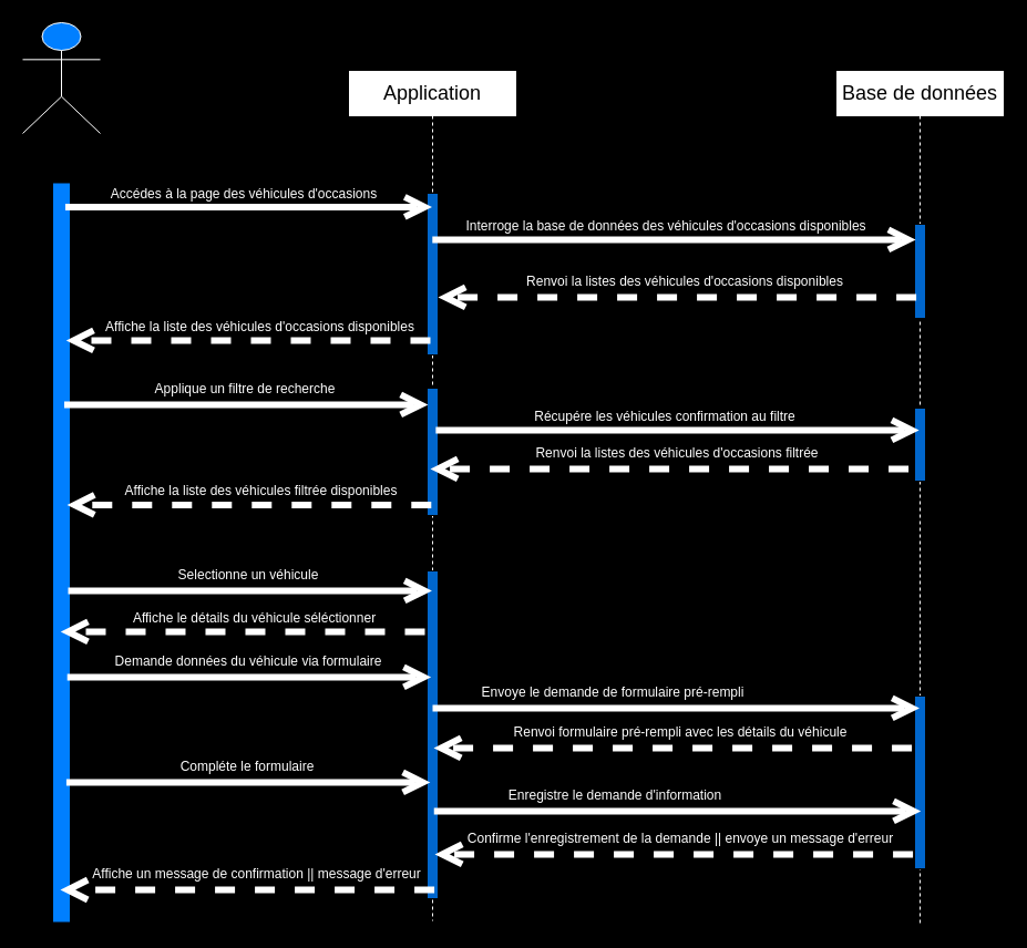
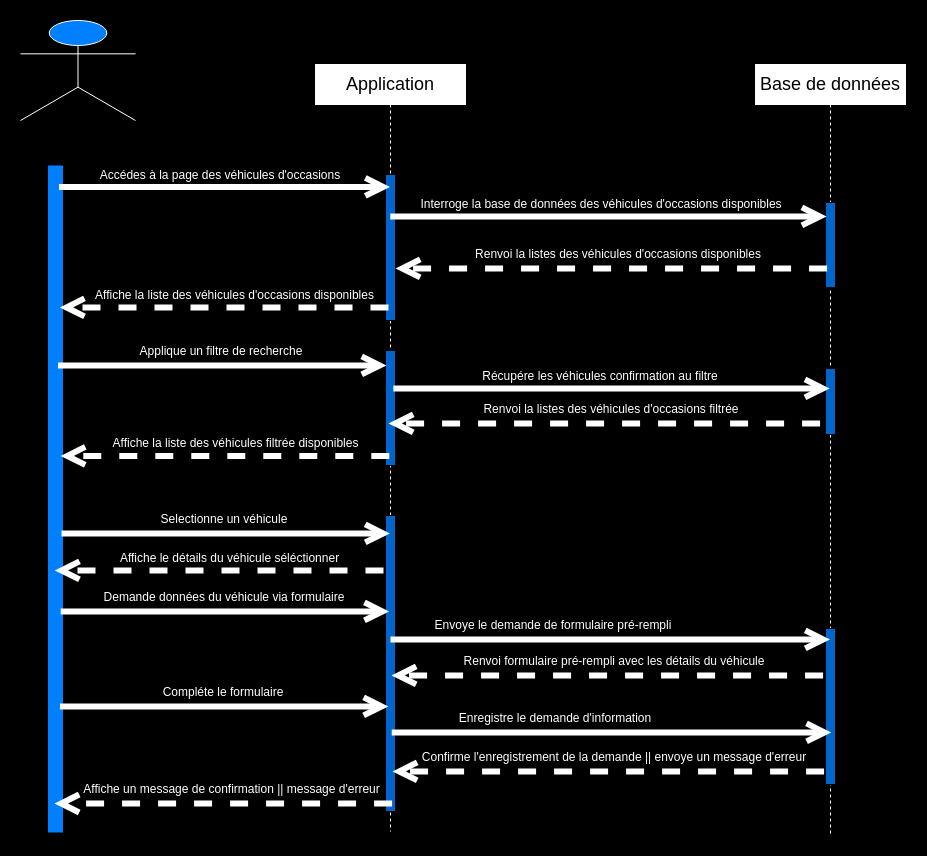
  <mxCell id="0" />
  <mxCell id="1" parent="0" />
- <mxCell id="2" value="Visiteur" style="shape=umlActor;verticalLabelPosition=bottom;verticalAlign=top;html=1;strokeColor=#FFFFFF;fillColor=#007FFF;fontSize=18;" parent="1" vertex="1"><mxGeometry x="20" y="20" width="70" height="100" as="geometry" /></mxCell>
+ <mxCell id="2" value="Visiteur" style="shape=umlActor;verticalLabelPosition=bottom;verticalAlign=top;html=1;strokeColor=#FFFFFF;fillColor=#007FFF;fontSize=18;" parent="1" vertex="1"><mxGeometry x="20" y="20" width="115" height="100" as="geometry" /></mxCell>
  <mxCell id="3" value="" style="html=1;points=[];perimeter=orthogonalPerimeter;fillColor=strokeColor;strokeColor=#007FFF;strokeWidth=10;" parent="1" vertex="1"><mxGeometry x="52.5" y="170" width="5" height="657" as="geometry" /></mxCell>
  <mxCell id="4" value="&lt;font style=&quot;font-size: 18px;&quot;&gt;Application&lt;/font&gt;" style="shape=umlLifeline;perimeter=lifelinePerimeter;whiteSpace=wrap;html=1;container=1;collapsible=0;recursiveResize=0;outlineConnect=0;fontSize=18;strokeColor=#FFFFFF;" parent="1" vertex="1"><mxGeometry x="315" y="64" width="150" height="767" as="geometry" /></mxCell>
  <mxCell id="5" value="" style="html=1;points=[];perimeter=orthogonalPerimeter;fontSize=18;fillColor=#0066CC;" parent="4" vertex="1"><mxGeometry x="70" y="110" width="10" height="146" as="geometry" /></mxCell>
  <mxCell id="6" value="" style="html=1;points=[];perimeter=orthogonalPerimeter;fontSize=12;fontColor=#FFFFFF;fillColor=#0066CC;" parent="4" vertex="1"><mxGeometry x="70" y="286" width="10" height="115" as="geometry" /></mxCell>
  <mxCell id="7" value="" style="html=1;points=[];perimeter=orthogonalPerimeter;fontSize=12;fontColor=#FFFFFF;fillColor=#0066CC;" parent="4" vertex="1"><mxGeometry x="70" y="451" width="10" height="296" as="geometry" /></mxCell>
  <mxCell id="8" value="Base de données" style="shape=umlLifeline;perimeter=lifelinePerimeter;whiteSpace=wrap;html=1;container=1;collapsible=0;recursiveResize=0;outlineConnect=0;fontSize=18;strokeColor=#FFFFFF;" parent="1" vertex="1"><mxGeometry x="755" y="64" width="150" height="770" as="geometry" /></mxCell>
  <mxCell id="9" value="" style="html=1;points=[];perimeter=orthogonalPerimeter;fontSize=12;fontColor=#FFFFFF;fillColor=#0066CC;" parent="8" vertex="1"><mxGeometry x="70" y="138" width="10" height="85" as="geometry" /></mxCell>
  <mxCell id="10" value="" style="html=1;points=[];perimeter=orthogonalPerimeter;fontSize=12;fontColor=#FFFFFF;fillColor=#0066CC;" parent="8" vertex="1"><mxGeometry x="70" y="304" width="10" height="66" as="geometry" /></mxCell>
  <mxCell id="11" value="" style="html=1;points=[];perimeter=orthogonalPerimeter;fontSize=12;fontColor=#FFFFFF;fillColor=#0066CC;" parent="8" vertex="1"><mxGeometry x="70" y="564" width="10" height="156" as="geometry" /></mxCell>
  <mxCell id="12" value="" style="endArrow=open;endFill=1;endSize=12;html=1;strokeWidth=6;fontSize=18;exitX=1.196;exitY=0.025;exitDx=0;exitDy=0;exitPerimeter=0;fontColor=#FFFFFF;strokeColor=#FFFFFF;" parent="1" source="3" target="4" edge="1"><mxGeometry width="160" relative="1" as="geometry"><mxPoint x="310" y="380" as="sourcePoint" /><mxPoint x="470" y="380" as="targetPoint" /></mxGeometry></mxCell>
  <mxCell id="13" value="Accédes à la page des véhicules d'occasions" style="text;strokeColor=none;align=center;fillColor=none;html=1;verticalAlign=middle;whiteSpace=wrap;rounded=0;fontSize=12;fontColor=#FFFFFF;" parent="1" vertex="1"><mxGeometry x="90" y="170" width="260" height="10" as="geometry" /></mxCell>
  <mxCell id="14" value="" style="endArrow=open;endFill=1;endSize=12;html=1;strokeWidth=6;fontSize=18;fontColor=#FFFFFF;entryX=0.109;entryY=0.352;entryDx=0;entryDy=0;entryPerimeter=0;strokeColor=#FFFFFF;" parent="1" edge="1"><mxGeometry width="160" relative="1" as="geometry"><mxPoint x="389.786" y="215.88" as="sourcePoint" /><mxPoint x="826.09" y="215.88" as="targetPoint" /></mxGeometry></mxCell>
  <mxCell id="15" value="Interroge la base de données des véhicules d'occasions disponibles" style="text;strokeColor=none;align=center;fillColor=none;html=1;verticalAlign=middle;whiteSpace=wrap;rounded=0;fontSize=12;fontColor=#FFFFFF;" parent="1" vertex="1"><mxGeometry x="416" y="199" width="370" height="10" as="geometry" /></mxCell>
  <mxCell id="16" value="" style="endArrow=open;endFill=1;endSize=12;html=1;strokeWidth=6;fontSize=12;fontColor=#FFFFFF;exitX=0.158;exitY=0.752;exitDx=0;exitDy=0;exitPerimeter=0;dashed=1;strokeColor=#FFFFFF;" parent="1" edge="1"><mxGeometry width="160" relative="1" as="geometry"><mxPoint x="826.58" y="267.88" as="sourcePoint" /><mxPoint x="395" y="267.88" as="targetPoint" /></mxGeometry></mxCell>
  <mxCell id="17" value="Renvoi la listes des véhicules d'occasions disponibles" style="text;strokeColor=none;align=center;fillColor=none;html=1;verticalAlign=middle;whiteSpace=wrap;rounded=0;fontSize=12;fontColor=#FFFFFF;" parent="1" vertex="1"><mxGeometry x="433" y="249" width="370" height="10" as="geometry" /></mxCell>
  <mxCell id="18" value="" style="endArrow=open;endFill=1;endSize=12;html=1;strokeWidth=6;fontSize=12;fontColor=#FFFFFF;entryX=1.357;entryY=0.366;entryDx=0;entryDy=0;entryPerimeter=0;dashed=1;strokeColor=#FFFFFF;" parent="1" edge="1"><mxGeometry width="160" relative="1" as="geometry"><mxPoint x="388" y="307" as="sourcePoint" /><mxPoint x="59.285" y="306.94" as="targetPoint" /></mxGeometry></mxCell>
  <mxCell id="19" value="Affiche la liste des véhicules d'occasions disponibles" style="text;strokeColor=none;align=center;fillColor=none;html=1;verticalAlign=middle;whiteSpace=wrap;rounded=0;fontSize=12;fontColor=#FFFFFF;" parent="1" vertex="1"><mxGeometry x="86" y="290" width="297" height="10" as="geometry" /></mxCell>
  <mxCell id="20" value="" style="endArrow=open;endFill=1;endSize=12;html=1;strokeWidth=6;fontSize=18;exitX=0.814;exitY=0.388;exitDx=0;exitDy=0;exitPerimeter=0;fontColor=#FFFFFF;strokeColor=#FFFFFF;" parent="1" edge="1"><mxGeometry width="160" relative="1" as="geometry"><mxPoint x="57.5" y="364.92" as="sourcePoint" /><mxPoint x="385.93" y="364.92" as="targetPoint" /></mxGeometry></mxCell>
  <mxCell id="21" value="Applique un filtre de recherche" style="text;strokeColor=none;align=center;fillColor=none;html=1;verticalAlign=middle;whiteSpace=wrap;rounded=0;fontSize=12;fontColor=#FFFFFF;" parent="1" vertex="1"><mxGeometry x="90.93" y="345" width="260" height="12" as="geometry" /></mxCell>
  <mxCell id="22" value="" style="endArrow=open;endFill=1;endSize=12;html=1;strokeWidth=6;fontSize=18;fontColor=#FFFFFF;entryX=0.109;entryY=0.352;entryDx=0;entryDy=0;entryPerimeter=0;strokeColor=#FFFFFF;" parent="1" edge="1"><mxGeometry width="160" relative="1" as="geometry"><mxPoint x="392.846" y="387.88" as="sourcePoint" /><mxPoint x="829.15" y="387.88" as="targetPoint" /></mxGeometry></mxCell>
  <mxCell id="23" value="Récupére les véhicules confirmation au filtre" style="text;strokeColor=none;align=center;fillColor=none;html=1;verticalAlign=middle;whiteSpace=wrap;rounded=0;fontSize=12;fontColor=#FFFFFF;" parent="1" vertex="1"><mxGeometry x="415.21" y="371" width="370" height="10" as="geometry" /></mxCell>
  <mxCell id="24" value="" style="endArrow=open;endFill=1;endSize=12;html=1;strokeWidth=6;fontSize=12;fontColor=#FFFFFF;exitX=0.158;exitY=0.752;exitDx=0;exitDy=0;exitPerimeter=0;dashed=1;strokeColor=#FFFFFF;" parent="1" edge="1"><mxGeometry width="160" relative="1" as="geometry"><mxPoint x="819.58" y="422.88" as="sourcePoint" /><mxPoint x="388" y="422.88" as="targetPoint" /></mxGeometry></mxCell>
  <mxCell id="25" value="Renvoi la listes des véhicules d'occasions filtrée" style="text;strokeColor=none;align=center;fillColor=none;html=1;verticalAlign=middle;whiteSpace=wrap;rounded=0;fontSize=12;fontColor=#FFFFFF;" parent="1" vertex="1"><mxGeometry x="426" y="404" width="370" height="10" as="geometry" /></mxCell>
  <mxCell id="26" value="" style="endArrow=open;endFill=1;endSize=12;html=1;strokeWidth=6;fontSize=12;fontColor=#FFFFFF;entryX=1.357;entryY=0.366;entryDx=0;entryDy=0;entryPerimeter=0;dashed=1;strokeColor=#FFFFFF;" parent="1" edge="1"><mxGeometry width="160" relative="1" as="geometry"><mxPoint x="383" y="570" as="sourcePoint" /><mxPoint x="54.285" y="569.94" as="targetPoint" /></mxGeometry></mxCell>
  <mxCell id="27" value="Affiche le détails du véhicule séléctionner" style="text;strokeColor=none;align=center;fillColor=none;html=1;verticalAlign=middle;whiteSpace=wrap;rounded=0;fontSize=12;fontColor=#FFFFFF;" parent="1" vertex="1"><mxGeometry x="81" y="553" width="297" height="10" as="geometry" /></mxCell>
  <mxCell id="28" value="" style="endArrow=open;endFill=1;endSize=12;html=1;strokeWidth=6;fontSize=18;exitX=0.814;exitY=0.388;exitDx=0;exitDy=0;exitPerimeter=0;fontColor=#FFFFFF;strokeColor=#FFFFFF;rounded=0;" parent="1" edge="1"><mxGeometry width="160" relative="1" as="geometry"><mxPoint x="61" y="532.92" as="sourcePoint" /><mxPoint x="389.43" y="532.92" as="targetPoint" /></mxGeometry></mxCell>
  <mxCell id="29" value="Selectionne un véhicule" style="text;strokeColor=none;align=center;fillColor=none;html=1;verticalAlign=middle;whiteSpace=wrap;rounded=0;fontSize=12;fontColor=#FFFFFF;" parent="1" vertex="1"><mxGeometry x="94.43" y="513" width="260" height="12" as="geometry" /></mxCell>
  <mxCell id="30" value="" style="endArrow=open;endFill=1;endSize=12;html=1;strokeWidth=6;fontSize=18;exitX=0.814;exitY=0.388;exitDx=0;exitDy=0;exitPerimeter=0;fontColor=#FFFFFF;strokeColor=#FFFFFF;" parent="1" edge="1"><mxGeometry width="160" relative="1" as="geometry"><mxPoint x="60.21" y="610.92" as="sourcePoint" /><mxPoint x="388.64" y="610.92" as="targetPoint" /></mxGeometry></mxCell>
  <mxCell id="31" value="Demande données du véhicule via formulaire" style="text;strokeColor=none;align=center;fillColor=none;html=1;verticalAlign=middle;whiteSpace=wrap;rounded=0;fontSize=12;fontColor=#FFFFFF;" parent="1" vertex="1"><mxGeometry x="93.64" y="591" width="260" height="12" as="geometry" /></mxCell>
  <mxCell id="32" value="" style="endArrow=open;endFill=1;endSize=12;html=1;strokeWidth=6;fontSize=18;exitX=0.814;exitY=0.388;exitDx=0;exitDy=0;exitPerimeter=0;fontColor=#FFFFFF;strokeColor=#FFFFFF;" parent="1" target="8" edge="1"><mxGeometry width="160" relative="1" as="geometry"><mxPoint x="390" y="638.92" as="sourcePoint" /><mxPoint x="718.43" y="638.92" as="targetPoint" /></mxGeometry></mxCell>
  <mxCell id="33" value="Envoye le demande de formulaire pré-rempli" style="text;strokeColor=none;align=center;fillColor=none;html=1;verticalAlign=middle;whiteSpace=wrap;rounded=0;fontSize=12;fontColor=#FFFFFF;" parent="1" vertex="1"><mxGeometry x="423.43" y="619" width="260" height="12" as="geometry" /></mxCell>
  <mxCell id="34" value="" style="endArrow=open;endFill=1;endSize=12;html=1;strokeWidth=6;fontSize=12;fontColor=#FFFFFF;exitX=0.158;exitY=0.752;exitDx=0;exitDy=0;exitPerimeter=0;dashed=1;strokeColor=#FFFFFF;" parent="1" edge="1"><mxGeometry width="160" relative="1" as="geometry"><mxPoint x="822.58" y="674.88" as="sourcePoint" /><mxPoint x="391" y="674.88" as="targetPoint" /></mxGeometry></mxCell>
  <mxCell id="35" value="Renvoi formulaire pré-rempli avec les détails du véhicule" style="text;strokeColor=none;align=center;fillColor=none;html=1;verticalAlign=middle;whiteSpace=wrap;rounded=0;fontSize=12;fontColor=#FFFFFF;" parent="1" vertex="1"><mxGeometry x="429" y="656" width="370" height="10" as="geometry" /></mxCell>
  <mxCell id="36" value="" style="endArrow=open;endFill=1;endSize=12;html=1;strokeWidth=6;fontSize=18;exitX=0.814;exitY=0.388;exitDx=0;exitDy=0;exitPerimeter=0;fontColor=#FFFFFF;strokeColor=#FFFFFF;" parent="1" edge="1"><mxGeometry width="160" relative="1" as="geometry"><mxPoint x="59.43" y="705.92" as="sourcePoint" /><mxPoint x="387.86" y="705.92" as="targetPoint" /></mxGeometry></mxCell>
  <mxCell id="37" value="Compléte le formulaire" style="text;strokeColor=none;align=center;fillColor=none;html=1;verticalAlign=middle;whiteSpace=wrap;rounded=0;fontSize=12;fontColor=#FFFFFF;" parent="1" vertex="1"><mxGeometry x="92.86" y="686" width="260" height="12" as="geometry" /></mxCell>
  <mxCell id="38" value="" style="endArrow=open;endFill=1;endSize=12;html=1;strokeWidth=6;fontSize=18;exitX=0.814;exitY=0.388;exitDx=0;exitDy=0;exitPerimeter=0;fontColor=#FFFFFF;strokeColor=#FFFFFF;" parent="1" edge="1"><mxGeometry width="160" relative="1" as="geometry"><mxPoint x="391.25" y="731.92" as="sourcePoint" /><mxPoint x="830.75" y="731.92" as="targetPoint" /></mxGeometry></mxCell>
  <mxCell id="39" value="Enregistre le demande d'information" style="text;strokeColor=none;align=center;fillColor=none;html=1;verticalAlign=middle;whiteSpace=wrap;rounded=0;fontSize=12;fontColor=#FFFFFF;" parent="1" vertex="1"><mxGeometry x="424.68" y="712" width="260" height="12" as="geometry" /></mxCell>
  <mxCell id="40" value="" style="endArrow=open;endFill=1;endSize=12;html=1;strokeWidth=6;fontSize=12;fontColor=#FFFFFF;exitX=0.158;exitY=0.752;exitDx=0;exitDy=0;exitPerimeter=0;dashed=1;strokeColor=#FFFFFF;" parent="1" edge="1"><mxGeometry width="160" relative="1" as="geometry"><mxPoint x="823.58" y="770.88" as="sourcePoint" /><mxPoint x="392" y="770.88" as="targetPoint" /></mxGeometry></mxCell>
  <mxCell id="41" value="Confirme l'enregistrement de la demande || envoye un message d'erreur" style="text;strokeColor=none;align=center;fillColor=none;html=1;verticalAlign=middle;whiteSpace=wrap;rounded=0;fontSize=12;fontColor=#FFFFFF;" parent="1" vertex="1"><mxGeometry x="419" y="752" width="390" height="10" as="geometry" /></mxCell>
  <mxCell id="42" value="" style="endArrow=open;endFill=1;endSize=12;html=1;strokeWidth=6;fontSize=12;fontColor=#FFFFFF;exitX=0.158;exitY=0.752;exitDx=0;exitDy=0;exitPerimeter=0;dashed=1;strokeColor=#FFFFFF;" parent="1" edge="1"><mxGeometry width="160" relative="1" as="geometry"><mxPoint x="391.58" y="802.88" as="sourcePoint" /><mxPoint x="54" y="803" as="targetPoint" /></mxGeometry></mxCell>
  <mxCell id="43" value="Affiche un message de confirmation || message d'erreur" style="text;strokeColor=none;align=center;fillColor=none;html=1;verticalAlign=middle;whiteSpace=wrap;rounded=0;fontSize=12;fontColor=#FFFFFF;" parent="1" vertex="1"><mxGeometry x="80" y="784" width="303" height="10" as="geometry" /></mxCell>
  <mxCell id="44" value="" style="endArrow=open;endFill=1;endSize=12;html=1;strokeWidth=6;fontSize=12;fontColor=#FFFFFF;entryX=1.357;entryY=0.366;entryDx=0;entryDy=0;entryPerimeter=0;dashed=1;strokeColor=#FFFFFF;" parent="1" edge="1"><mxGeometry width="160" relative="1" as="geometry"><mxPoint x="388.79" y="455.44" as="sourcePoint" /><mxPoint x="60.075" y="455.38" as="targetPoint" /></mxGeometry></mxCell>
  <mxCell id="45" value="Affiche la liste des véhicules filtrée disponibles" style="text;strokeColor=none;align=center;fillColor=none;html=1;verticalAlign=middle;whiteSpace=wrap;rounded=0;fontSize=12;fontColor=#FFFFFF;" parent="1" vertex="1"><mxGeometry x="86.79" y="438.44" width="297" height="10" as="geometry" /></mxCell>
